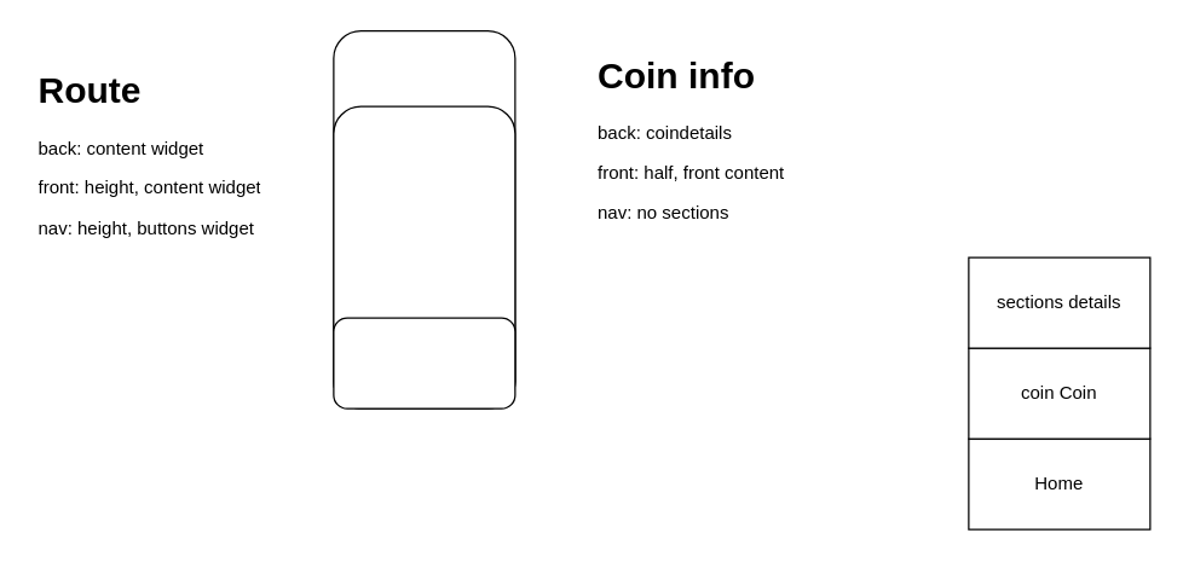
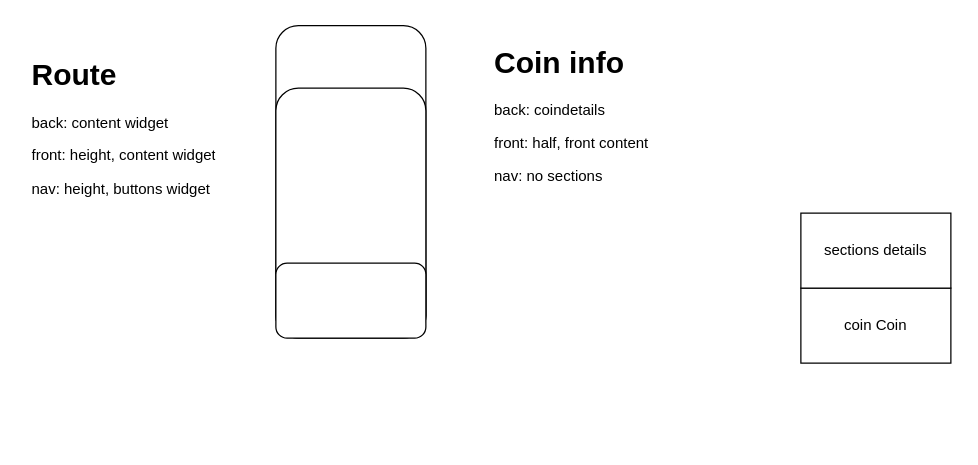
  <mxCell id="0" />
  <mxCell id="1" parent="0" />
  <mxCell id="2" value="" style="rounded=1;whiteSpace=wrap;html=1;" vertex="1" parent="1"><mxGeometry x="220" y="20" width="120" height="250" as="geometry" /></mxCell>
  <mxCell id="3" value="" style="rounded=1;whiteSpace=wrap;html=1;" vertex="1" parent="1"><mxGeometry x="220" y="70" width="120" height="200" as="geometry" /></mxCell>
  <mxCell id="4" value="" style="rounded=1;whiteSpace=wrap;html=1;" vertex="1" parent="1"><mxGeometry x="220" y="210" width="120" height="60" as="geometry" /></mxCell>
  <mxCell id="5" value="&lt;h1&gt;Coin info&lt;/h1&gt;&lt;p&gt;back: coindetails&lt;/p&gt;&lt;p&gt;front: half, front content&amp;nbsp;&lt;/p&gt;&lt;p&gt;nav: no sections&lt;/p&gt;" style="text;html=1;strokeColor=none;fillColor=none;spacing=5;spacingTop=-20;whiteSpace=wrap;overflow=hidden;rounded=0;" vertex="1" parent="1"><mxGeometry x="390" y="30" width="250" height="120" as="geometry" /></mxCell>
  <mxCell id="6" value="&lt;h1&gt;Route&lt;/h1&gt;&lt;p&gt;back: content widget&lt;/p&gt;&lt;p&gt;front: height, content widget&lt;/p&gt;&lt;p&gt;nav: height, buttons widget&lt;/p&gt;" style="text;html=1;strokeColor=none;fillColor=none;spacing=5;spacingTop=-20;whiteSpace=wrap;overflow=hidden;rounded=0;" vertex="1" parent="1"><mxGeometry x="20" y="40" width="160" height="120" as="geometry" /></mxCell>
- <mxCell id="7" value="Home" style="rounded=0;whiteSpace=wrap;html=1;" vertex="1" parent="1"><mxGeometry x="640" y="290" width="120" height="60" as="geometry" /></mxCell>
  <mxCell id="8" value="coin Coin" style="rounded=0;whiteSpace=wrap;html=1;" vertex="1" parent="1"><mxGeometry x="640" y="230" width="120" height="60" as="geometry" /></mxCell>
  <mxCell id="9" value="sections details" style="rounded=0;whiteSpace=wrap;html=1;" vertex="1" parent="1"><mxGeometry x="640" y="170" width="120" height="60" as="geometry" /></mxCell>
